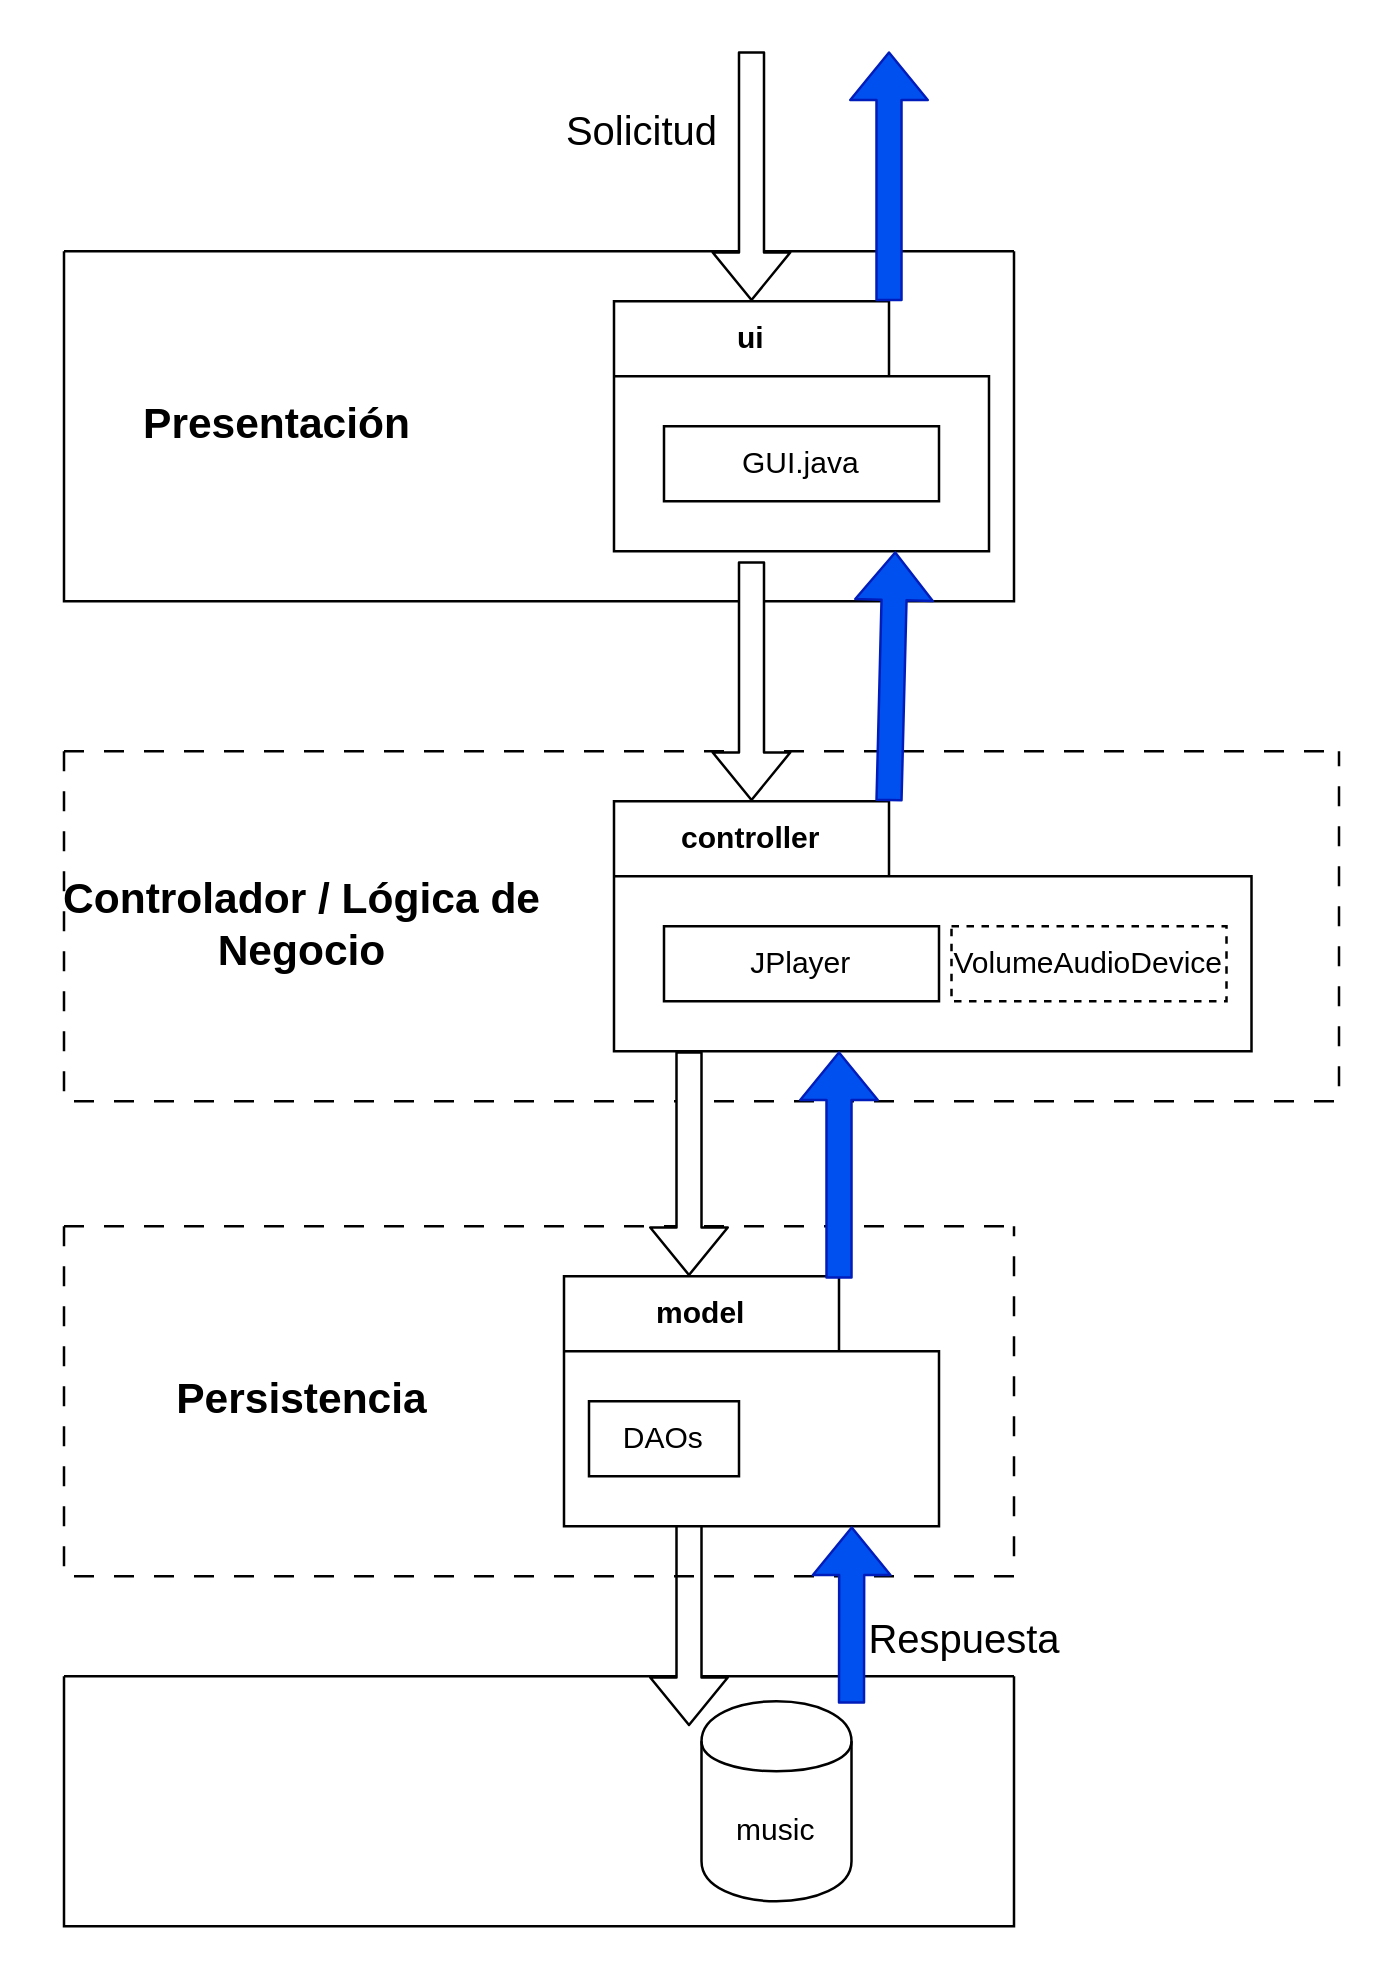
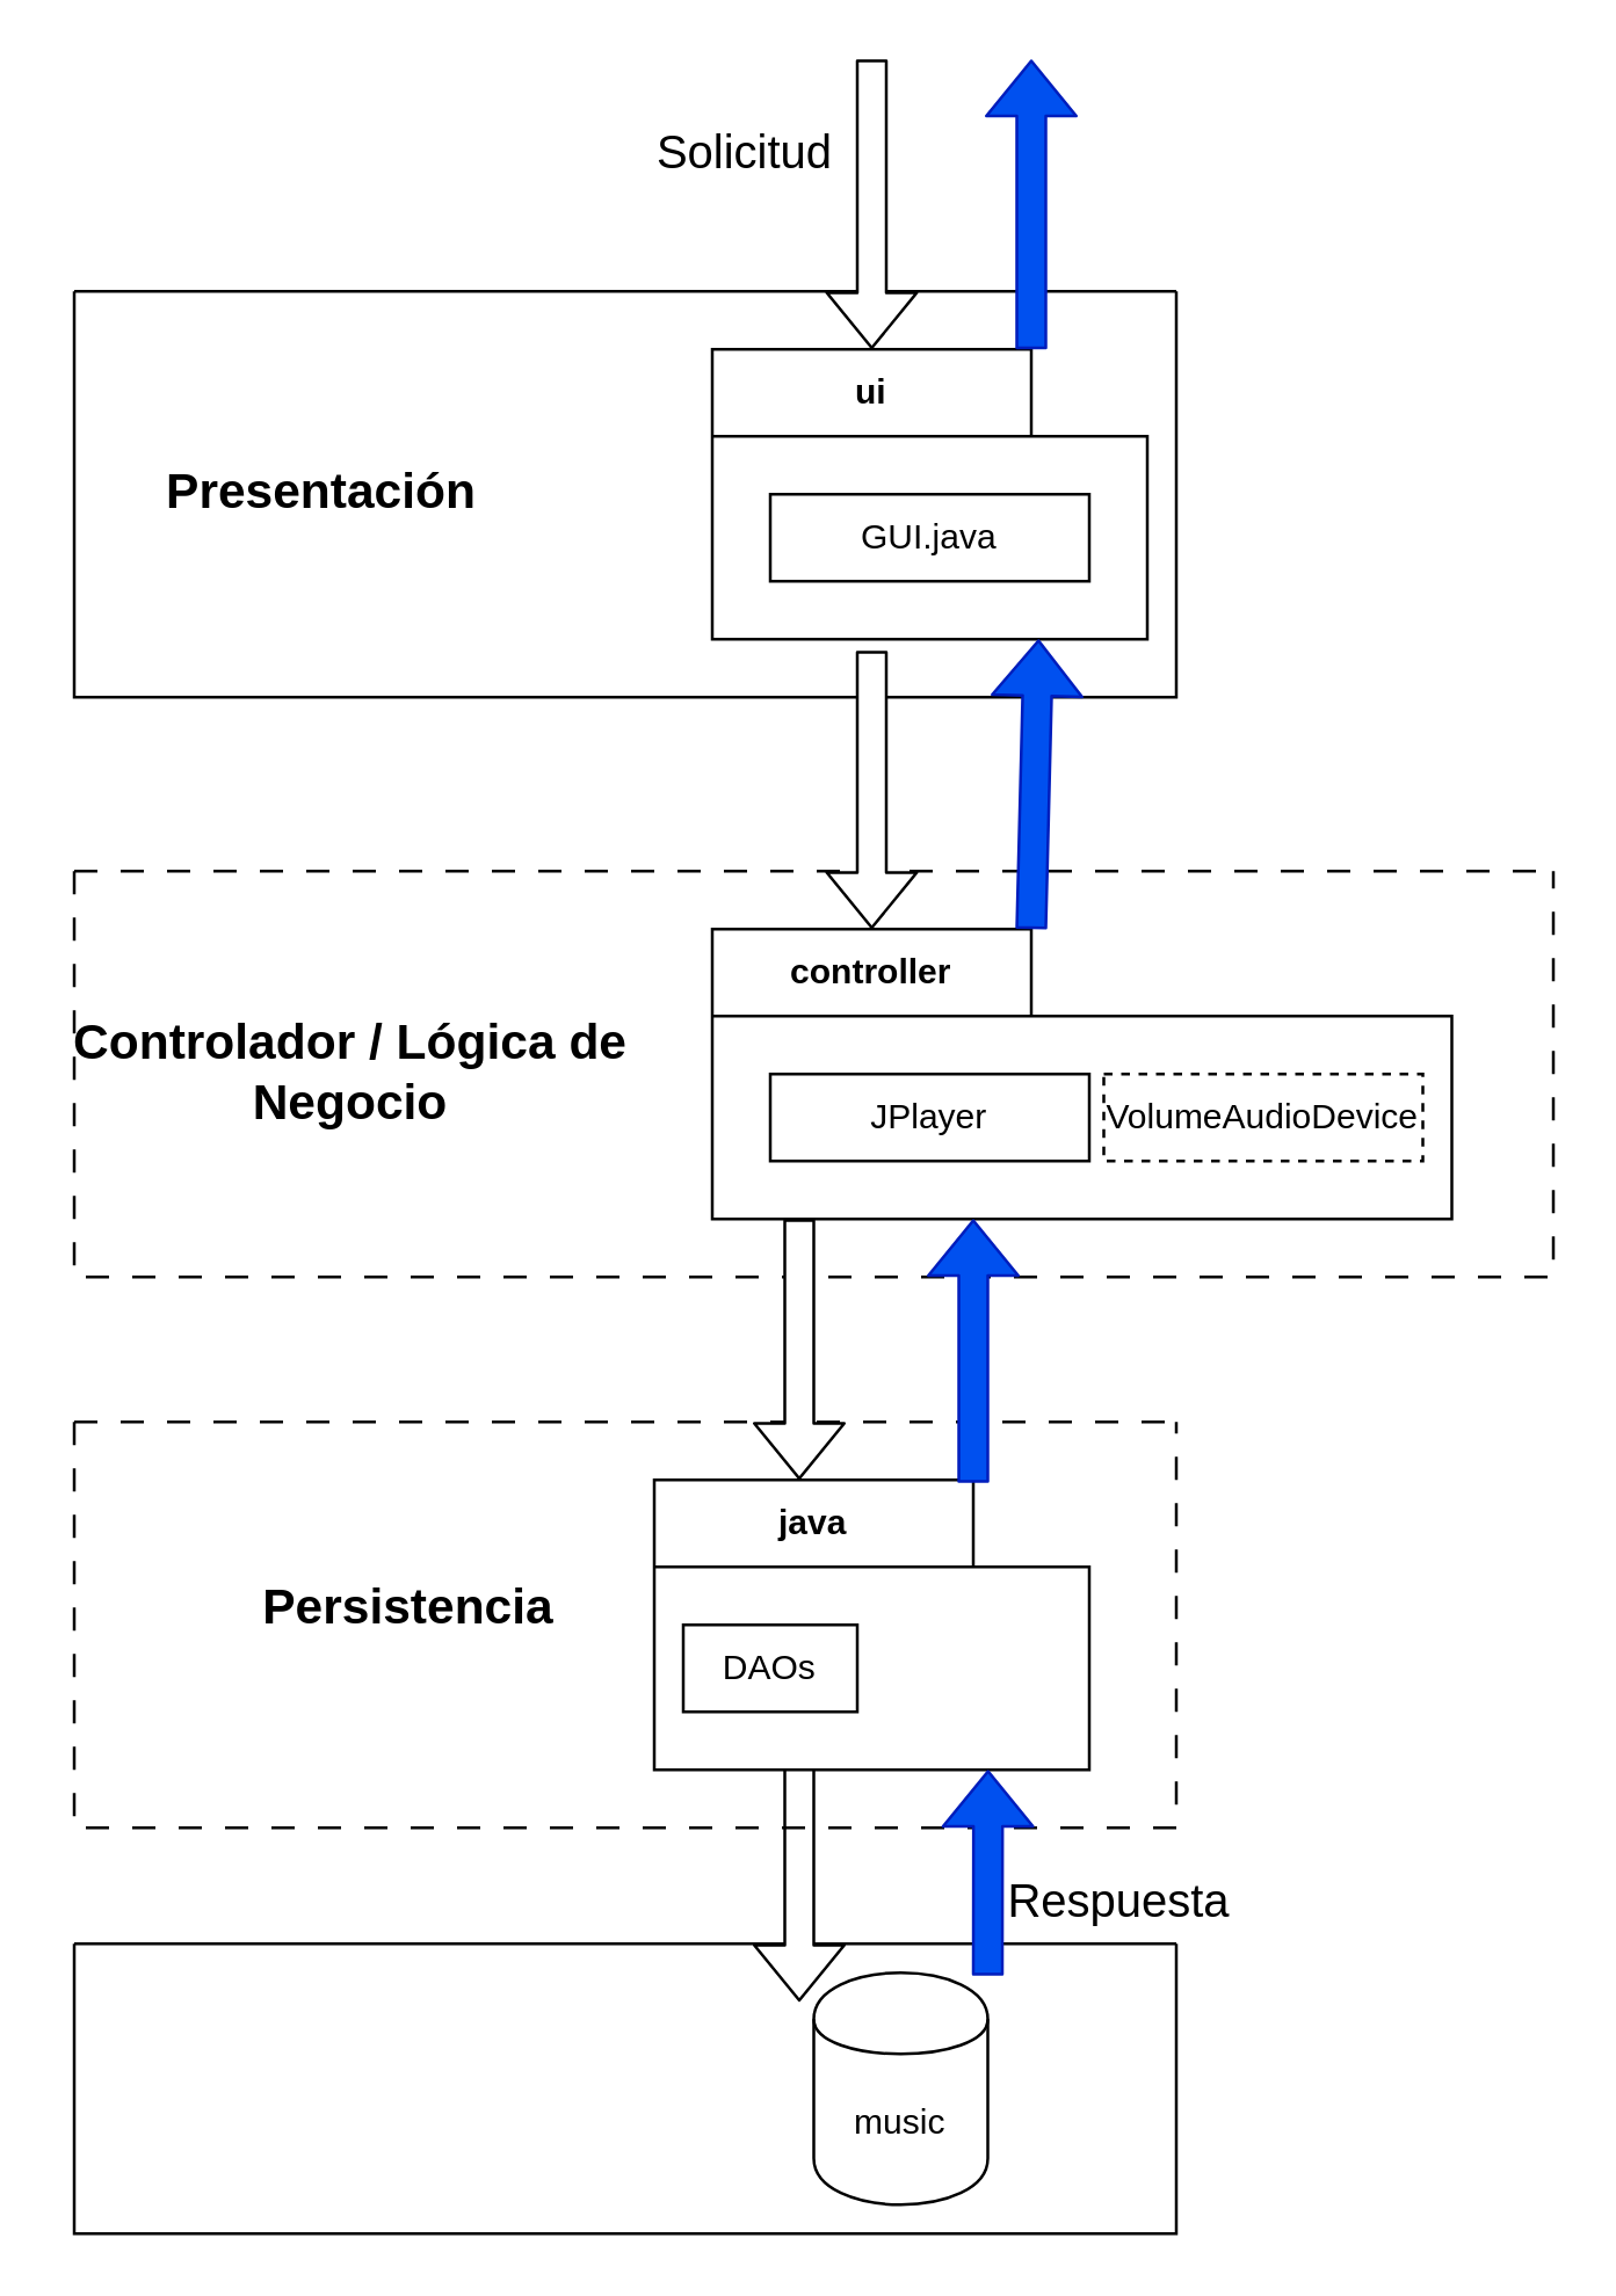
  <mxCell id="0" />
  <mxCell id="1" parent="0" />
  <mxCell id="2" value="" style="swimlane;startSize=0;" vertex="1" parent="1"><mxGeometry x="25" y="670" width="380" height="100" as="geometry"><mxRectangle x="140" y="230" width="50" height="40" as="alternateBounds" /></mxGeometry></mxCell>
  <mxCell id="3" value="music" style="shape=cylinder;whiteSpace=wrap;html=1;boundedLbl=1;backgroundOutline=1;" vertex="1" parent="2"><mxGeometry x="255" y="10" width="60" height="80" as="geometry" /></mxCell>
  <mxCell id="4" style="edgeStyle=none;html=1;shape=flexArrow;fillColor=light-dark(#FFFFFF,#FF8000);strokeColor=light-dark(#000000,#FFB366);" edge="1" parent="2"><mxGeometry relative="1" as="geometry"><mxPoint x="250" y="20" as="targetPoint" /><mxPoint x="250" y="-61" as="sourcePoint" /></mxGeometry></mxCell>
  <mxCell id="5" value="" style="swimlane;startSize=0;dashed=1;dashPattern=8 8;" vertex="1" parent="1"><mxGeometry x="25" y="490" width="380" height="140" as="geometry" /></mxCell>
- <mxCell id="6" value="Persistencia" style="text;html=1;align=center;verticalAlign=middle;resizable=0;points=[];autosize=1;strokeColor=none;fillColor=none;fontStyle=1;fontSize=17;" vertex="1" parent="5"><mxGeometry x="40" y="55" width="110" height="30" as="geometry" /></mxCell>
- <mxCell id="7" value="model" style="shape=folder;fontStyle=1;tabWidth=110;tabHeight=30;tabPosition=left;html=1;boundedLbl=1;labelInHeader=1;container=1;collapsible=0;recursiveResize=0;whiteSpace=wrap;" vertex="1" parent="5"><mxGeometry x="200" y="20" width="150" height="100" as="geometry" /></mxCell>
+ <mxCell id="6" value="Persistencia" style="text;html=1;align=center;verticalAlign=middle;resizable=0;points=[];autosize=1;strokeColor=none;fillColor=none;fontStyle=1;fontSize=17;" vertex="1" parent="5"><mxGeometry x="60" y="50" width="110" height="30" as="geometry" /></mxCell>
+ <mxCell id="7" value="java" style="shape=folder;fontStyle=1;tabWidth=110;tabHeight=30;tabPosition=left;html=1;boundedLbl=1;labelInHeader=1;container=1;collapsible=0;recursiveResize=0;whiteSpace=wrap;" vertex="1" parent="5"><mxGeometry x="200" y="20" width="150" height="100" as="geometry" /></mxCell>
  <mxCell id="8" value="DAOs" style="html=1;whiteSpace=wrap;" vertex="1" parent="7"><mxGeometry width="60" height="30" relative="1" as="geometry"><mxPoint x="10" y="50" as="offset" /></mxGeometry></mxCell>
  <mxCell id="9" value="" style="swimlane;startSize=0;dashed=1;dashPattern=8 8;" vertex="1" parent="1"><mxGeometry x="25" y="300" width="510" height="140" as="geometry" /></mxCell>
  <mxCell id="10" value="Controlador / Lógica de&lt;div&gt;Negocio&lt;/div&gt;" style="text;html=1;align=center;verticalAlign=middle;resizable=0;points=[];autosize=1;strokeColor=none;fillColor=none;fontStyle=1;fontSize=17;" vertex="1" parent="9"><mxGeometry x="-5" y="45" width="200" height="50" as="geometry" /></mxCell>
  <mxCell id="11" value="controller" style="shape=folder;fontStyle=1;tabWidth=110;tabHeight=30;tabPosition=left;html=1;boundedLbl=1;labelInHeader=1;container=1;collapsible=0;recursiveResize=0;whiteSpace=wrap;" vertex="1" parent="9"><mxGeometry x="220" y="20" width="255" height="100" as="geometry" /></mxCell>
  <mxCell id="12" value="JPlayer" style="html=1;whiteSpace=wrap;" vertex="1" parent="11"><mxGeometry width="110" height="30" relative="1" as="geometry"><mxPoint x="20" y="50" as="offset" /></mxGeometry></mxCell>
  <mxCell id="13" value="VolumeAudioDevice" style="html=1;whiteSpace=wrap;dashed=1;" vertex="1" parent="11"><mxGeometry x="135" y="50" width="110" height="30" as="geometry" /></mxCell>
  <mxCell id="14" value="" style="swimlane;startSize=0;" vertex="1" parent="1"><mxGeometry x="25" y="100" width="380" height="140" as="geometry" /></mxCell>
  <mxCell id="15" value="Presentación" style="text;html=1;align=center;verticalAlign=middle;resizable=0;points=[];autosize=1;strokeColor=none;fillColor=none;fontStyle=1;fontSize=17;" vertex="1" parent="14"><mxGeometry x="25" y="55" width="120" height="30" as="geometry" /></mxCell>
  <mxCell id="16" value="ui" style="shape=folder;fontStyle=1;tabWidth=110;tabHeight=30;tabPosition=left;html=1;boundedLbl=1;labelInHeader=1;container=1;collapsible=0;recursiveResize=0;whiteSpace=wrap;" vertex="1" parent="14"><mxGeometry x="220" y="20" width="150" height="100" as="geometry" /></mxCell>
  <mxCell id="17" value="GUI.java" style="html=1;whiteSpace=wrap;" vertex="1" parent="16"><mxGeometry width="110" height="30" relative="1" as="geometry"><mxPoint x="20" y="50" as="offset" /></mxGeometry></mxCell>
  <mxCell id="18" style="edgeStyle=none;html=1;shape=flexArrow;fillColor=#0050ef;strokeColor=#001DBC;exitX=0;exitY=0;exitDx=110;exitDy=0;exitPerimeter=0;" edge="1" parent="14"><mxGeometry relative="1" as="geometry"><mxPoint x="330" y="-80" as="targetPoint" /><mxPoint x="330" y="20" as="sourcePoint" /></mxGeometry></mxCell>
  <mxCell id="19" style="edgeStyle=none;html=1;entryX=0;entryY=0;entryDx=55;entryDy=0;entryPerimeter=0;shape=flexArrow;fillColor=light-dark(#FFFFFF,#FF8000);strokeColor=light-dark(#000000,#FFB366);" edge="1" parent="1" target="16"><mxGeometry relative="1" as="geometry"><mxPoint x="215" y="30" as="targetPoint" /><mxPoint x="300" y="20" as="sourcePoint" /></mxGeometry></mxCell>
  <mxCell id="20" value="&lt;font style=&quot;font-size: 16px;&quot;&gt;Solicitud&lt;/font&gt;" style="edgeLabel;html=1;align=center;verticalAlign=middle;resizable=0;points=[];" vertex="1" connectable="0" parent="19"><mxGeometry x="-0.38" y="1" relative="1" as="geometry"><mxPoint x="-46" as="offset" /></mxGeometry></mxCell>
  <mxCell id="21" style="edgeStyle=none;html=1;shape=flexArrow;fillColor=light-dark(#FFFFFF,#FF8000);strokeColor=light-dark(#000000,#FFB366);entryX=0;entryY=0;entryDx=55;entryDy=0;entryPerimeter=0;" edge="1" parent="1" target="11"><mxGeometry relative="1" as="geometry"><mxPoint x="285" y="319" as="targetPoint" /><mxPoint x="300" y="224" as="sourcePoint" /></mxGeometry></mxCell>
  <mxCell id="22" style="edgeStyle=none;html=1;shape=flexArrow;fillColor=light-dark(#FFFFFF,#FF8000);strokeColor=light-dark(#000000,#FFB366);" edge="1" parent="1"><mxGeometry relative="1" as="geometry"><mxPoint x="275" y="510" as="targetPoint" /><mxPoint x="275" y="420" as="sourcePoint" /></mxGeometry></mxCell>
  <mxCell id="23" style="edgeStyle=none;html=1;shape=flexArrow;fillColor=#0050ef;strokeColor=#001DBC;" edge="1" parent="1"><mxGeometry relative="1" as="geometry"><mxPoint x="340.1" y="610" as="targetPoint" /><mxPoint x="340" y="680.98" as="sourcePoint" /></mxGeometry></mxCell>
  <mxCell id="24" value="&lt;font style=&quot;font-size: 16px;&quot;&gt;Respuesta&lt;/font&gt;" style="text;html=1;align=center;verticalAlign=middle;resizable=0;points=[];autosize=1;strokeColor=none;fillColor=none;" vertex="1" parent="1"><mxGeometry x="335" y="640" width="100" height="30" as="geometry" /></mxCell>
  <mxCell id="25" style="edgeStyle=none;html=1;shape=flexArrow;fillColor=#0050ef;strokeColor=#001DBC;" edge="1" parent="1"><mxGeometry relative="1" as="geometry"><mxPoint x="335" y="420" as="targetPoint" /><mxPoint x="335" y="510.98" as="sourcePoint" /></mxGeometry></mxCell>
  <mxCell id="26" style="edgeStyle=none;html=1;shape=flexArrow;fillColor=#0050ef;strokeColor=#001DBC;entryX=0.75;entryY=1;entryDx=0;entryDy=0;entryPerimeter=0;exitX=0;exitY=0;exitDx=110;exitDy=0;exitPerimeter=0;" edge="1" parent="1" source="11" target="16"><mxGeometry relative="1" as="geometry"><mxPoint x="355.1" y="250" as="targetPoint" /><mxPoint x="365" y="320" as="sourcePoint" /></mxGeometry></mxCell>
